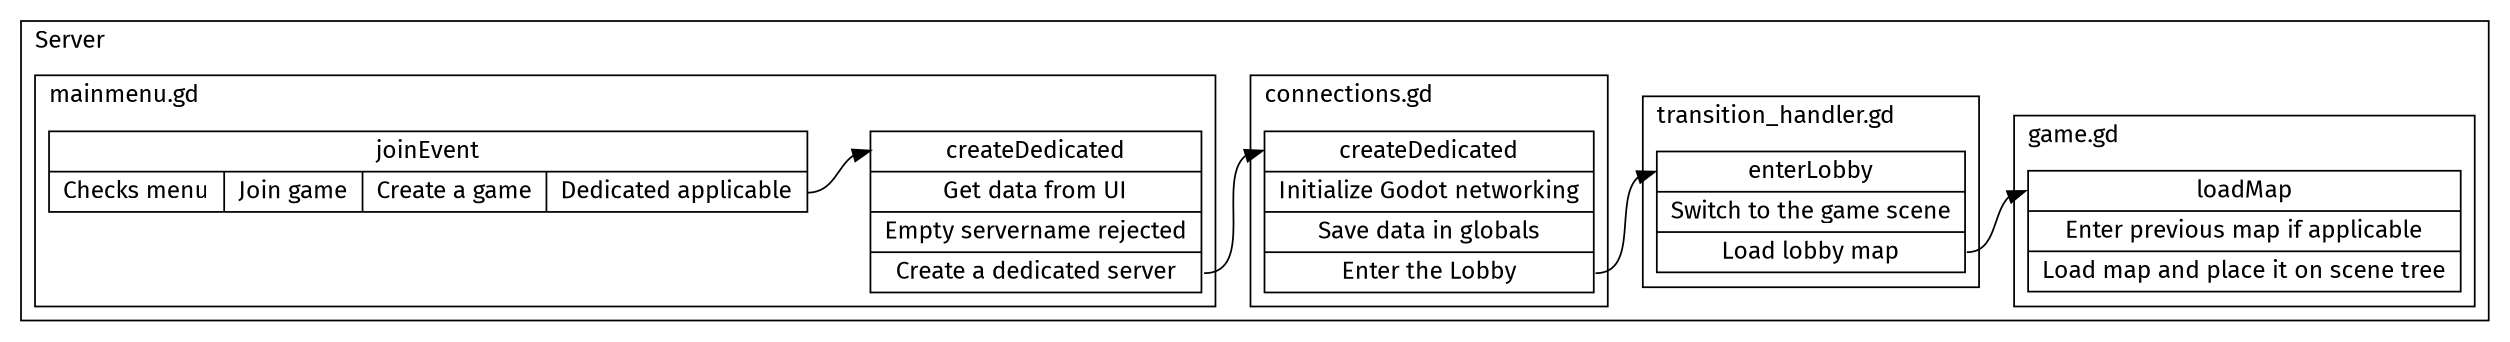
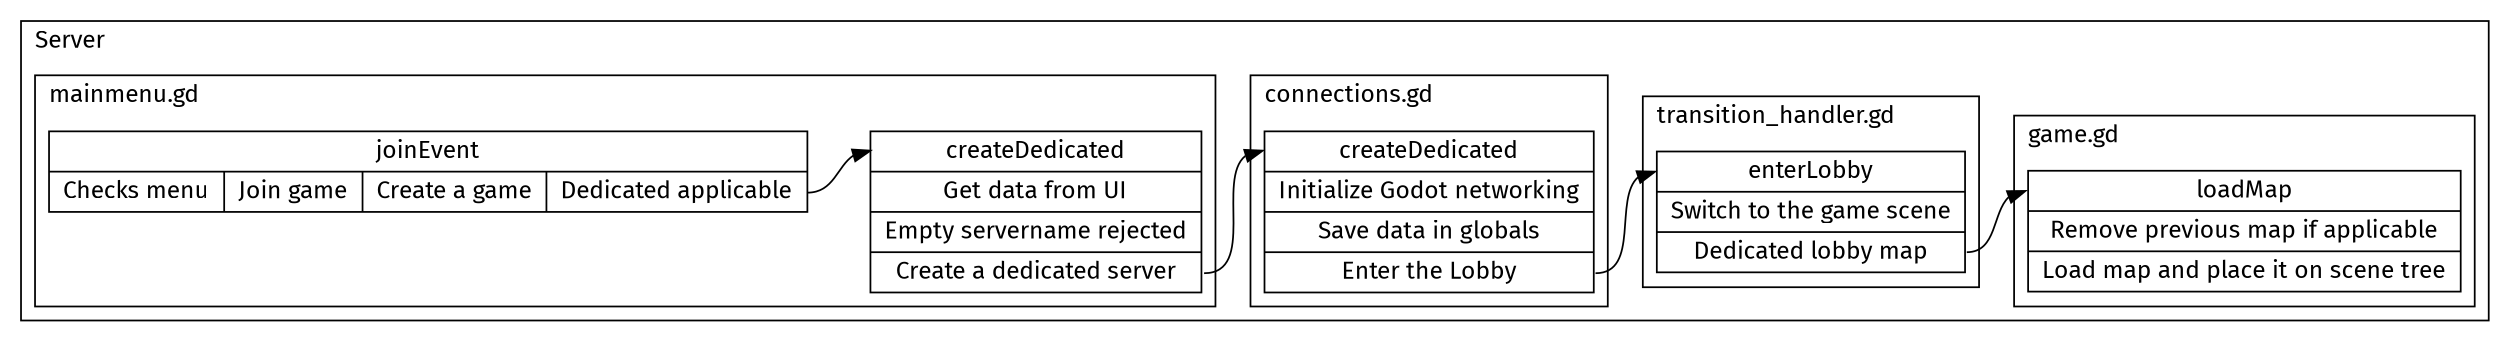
  digraph {
    fontname="Fira Sans"
    rankdir=LR
    node [fontname="Fira Sans" shape=record]
    edge [fontname="Fira Sans" headport=begin tailport=f2]
-   n1 [label="<begin>loadMap | {<f0> Enter previous map if applicable } | <f1> Load map and place it on scene tree "]
-   n2 [label="<begin>enterLobby | <f0> Switch to the game scene  | <f1> Load lobby map "]
+   n1 [label="<begin>loadMap | {<f0> Remove previous map if applicable } | <f1> Load map and place it on scene tree "]
+   n2 [label="<begin>enterLobby | <f0> Switch to the game scene  | <f1> Dedicated lobby map "]
    n3 [label="<begin>createDedicated | <f0> Initialize Godot networking  | <f1> Save data in globals  | <f2> Enter the Lobby "]
    n4 [label="<begin>createDedicated | <f0> Get data from UI  | {<f1> Empty servername rejected } | <f2> Create a dedicated server "]
    n5 [label="<begin>joinEvent | {<f0> Checks menu  | <f1> Join game  | <f2> Create a game  | <f3> Dedicated applicable }"]
    subgraph cluster_1 {
      label=Server
      labeljust=l
      subgraph cluster_2 {
        label="game.gd"
        labeljust=l
        n1
      }
      subgraph cluster_3 {
        label="transition_handler.gd"
        labeljust=l
        n2
      }
      subgraph cluster_4 {
        label="connections.gd"
        labeljust=l
        n3
      }
      subgraph cluster_5 {
        label="mainmenu.gd"
        labeljust=l
        n4
        n5
      }
    }
    subgraph cluster_6 {
      label="Client 1"
      labeljust=l
    }
    subgraph cluster_7 {
      label="Client 2"
      labeljust=l
    }
    n2 -> n1 [tailport=f1]
    n3 -> n2
    n4 -> n3
    n5 -> n4 [tailport=f3]
  }
